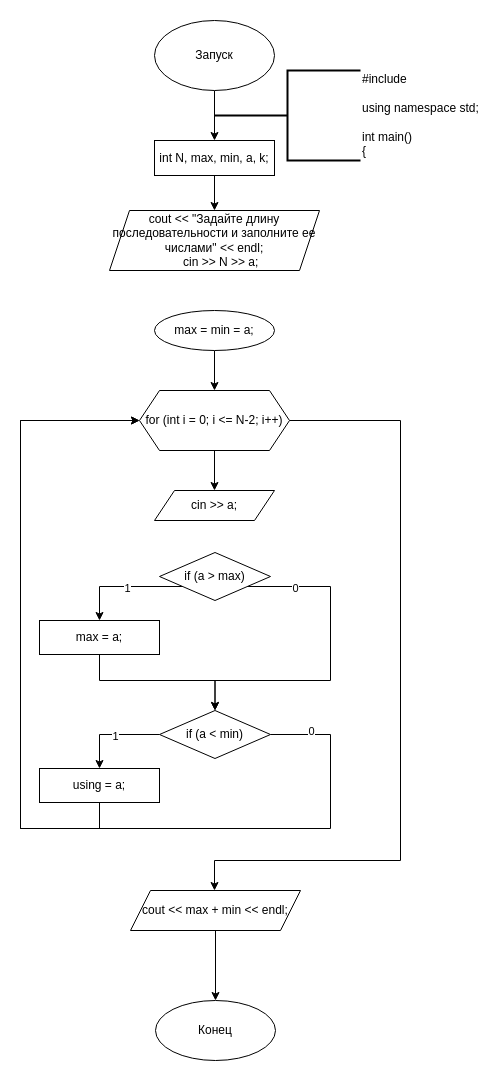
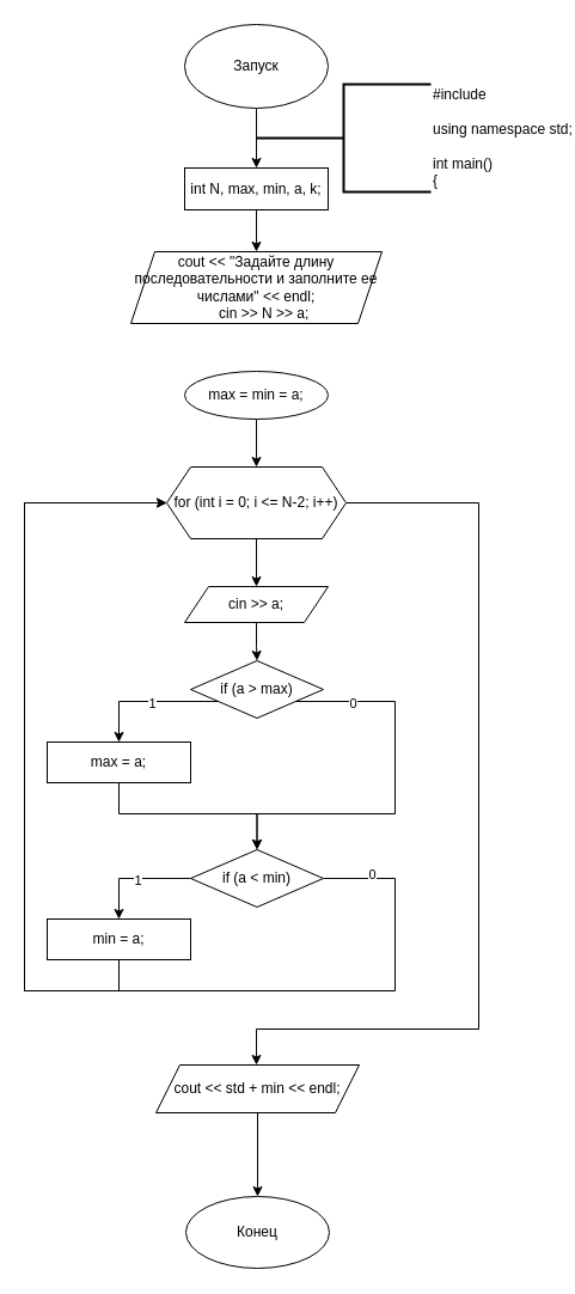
  <mxCell id="0" />
  <mxCell id="1" parent="0" />
  <mxCell id="2" value="" style="edgeStyle=orthogonalEdgeStyle;rounded=0;orthogonalLoop=1;jettySize=auto;html=1;" edge="1" parent="1" source="3" target="5"><mxGeometry relative="1" as="geometry" /></mxCell>
  <mxCell id="3" value="Запуск" style="ellipse;whiteSpace=wrap;html=1;" vertex="1" parent="1"><mxGeometry x="154" y="20" width="120" height="70" as="geometry" /></mxCell>
  <mxCell id="4" value="" style="edgeStyle=orthogonalEdgeStyle;rounded=0;orthogonalLoop=1;jettySize=auto;html=1;" edge="1" parent="1" source="5" target="6"><mxGeometry relative="1" as="geometry" /></mxCell>
  <mxCell id="5" value="int N, max, min, a, k;" style="whiteSpace=wrap;html=1;" vertex="1" parent="1"><mxGeometry x="154" y="140" width="120" height="35" as="geometry" /></mxCell>
  <mxCell id="6" value="cout &lt;&lt; &quot;Задайте длину последовательности и заполните ее числами&quot; &lt;&lt; endl;&#10;    cin &gt;&gt; N &gt;&gt; a;" style="shape=parallelogram;perimeter=parallelogramPerimeter;whiteSpace=wrap;html=1;fixedSize=1;" vertex="1" parent="1"><mxGeometry x="109" y="210" width="210" height="60" as="geometry" /></mxCell>
  <mxCell id="7" value="" style="edgeStyle=orthogonalEdgeStyle;rounded=0;orthogonalLoop=1;jettySize=auto;html=1;" edge="1" parent="1" source="8" target="11"><mxGeometry relative="1" as="geometry" /></mxCell>
  <mxCell id="8" value="max = min = a;" style="ellipse;whiteSpace=wrap;html=1;" vertex="1" parent="1"><mxGeometry x="154" y="310" width="120" height="40" as="geometry" /></mxCell>
  <mxCell id="9" value="" style="edgeStyle=orthogonalEdgeStyle;rounded=0;orthogonalLoop=1;jettySize=auto;html=1;" edge="1" parent="1" source="11" target="13"><mxGeometry relative="1" as="geometry" /></mxCell>
  <mxCell id="10" style="edgeStyle=orthogonalEdgeStyle;rounded=0;orthogonalLoop=1;jettySize=auto;html=1;" edge="1" parent="1" source="11" target="29"><mxGeometry relative="1" as="geometry"><mxPoint x="214" y="890" as="targetPoint" /><Array as="points"><mxPoint x="400" y="420" /><mxPoint x="400" y="860" /><mxPoint x="214" y="860" /></Array></mxGeometry></mxCell>
  <mxCell id="11" value="for (int i = 0; i &lt;= N-2; i++)" style="shape=hexagon;perimeter=hexagonPerimeter2;whiteSpace=wrap;html=1;fixedSize=1;" vertex="1" parent="1"><mxGeometry x="139" y="390" width="150" height="60" as="geometry" /></mxCell>
+ <mxCell id="12" value="" style="edgeStyle=orthogonalEdgeStyle;rounded=0;orthogonalLoop=1;jettySize=auto;html=1;" edge="1" parent="1" source="13" target="19"><mxGeometry relative="1" as="geometry" /></mxCell>
  <mxCell id="13" value="cin &gt;&gt; a;" style="shape=parallelogram;perimeter=parallelogramPerimeter;whiteSpace=wrap;html=1;fixedSize=1;" vertex="1" parent="1"><mxGeometry x="154" y="490" width="120" height="30" as="geometry" /></mxCell>
  <mxCell id="14" value="" style="edgeStyle=orthogonalEdgeStyle;rounded=0;orthogonalLoop=1;jettySize=auto;html=1;" edge="1" parent="1" source="19" target="20"><mxGeometry relative="1" as="geometry"><Array as="points"><mxPoint x="99" y="586" /></Array></mxGeometry></mxCell>
  <mxCell id="15" value="1" style="edgeLabel;html=1;align=center;verticalAlign=middle;resizable=0;points=[];" vertex="1" connectable="0" parent="14"><mxGeometry x="-0.051" y="1" relative="1" as="geometry"><mxPoint as="offset" /></mxGeometry></mxCell>
  <mxCell id="16" style="edgeStyle=orthogonalEdgeStyle;rounded=0;orthogonalLoop=1;jettySize=auto;html=1;" edge="1" parent="1" source="19"><mxGeometry relative="1" as="geometry"><mxPoint x="214.5" y="710" as="targetPoint" /><Array as="points"><mxPoint x="330" y="586" /><mxPoint x="330" y="680" /><mxPoint x="215" y="680" /></Array></mxGeometry></mxCell>
  <mxCell id="17" value="0" style="edgeLabel;html=1;align=center;verticalAlign=middle;resizable=0;points=[];" vertex="1" connectable="0" parent="16"><mxGeometry x="-0.7" y="-1" relative="1" as="geometry"><mxPoint as="offset" /></mxGeometry></mxCell>
  <mxCell id="18" style="edgeStyle=orthogonalEdgeStyle;rounded=0;orthogonalLoop=1;jettySize=auto;html=1;exitX=0.5;exitY=1;exitDx=0;exitDy=0;" edge="1" parent="1" source="20"><mxGeometry relative="1" as="geometry"><mxPoint x="214.5" y="710" as="targetPoint" /><Array as="points"><mxPoint x="99" y="680" /><mxPoint x="215" y="680" /></Array></mxGeometry></mxCell>
  <mxCell id="19" value="if (a &gt; max)" style="rhombus;whiteSpace=wrap;html=1;" vertex="1" parent="1"><mxGeometry x="159" y="552" width="111" height="48" as="geometry" /></mxCell>
  <mxCell id="20" value="max = a;" style="whiteSpace=wrap;html=1;" vertex="1" parent="1"><mxGeometry x="39" y="620" width="120" height="34" as="geometry" /></mxCell>
  <mxCell id="21" value="" style="edgeStyle=orthogonalEdgeStyle;rounded=0;orthogonalLoop=1;jettySize=auto;html=1;" edge="1" parent="1" source="26" target="27"><mxGeometry relative="1" as="geometry"><Array as="points"><mxPoint x="99" y="734" /></Array></mxGeometry></mxCell>
  <mxCell id="22" value="1" style="edgeLabel;html=1;align=center;verticalAlign=middle;resizable=0;points=[];" vertex="1" connectable="0" parent="21"><mxGeometry x="-0.051" y="1" relative="1" as="geometry"><mxPoint as="offset" /></mxGeometry></mxCell>
  <mxCell id="23" style="edgeStyle=orthogonalEdgeStyle;rounded=0;orthogonalLoop=1;jettySize=auto;html=1;entryX=0;entryY=0.5;entryDx=0;entryDy=0;" edge="1" parent="1" source="26" target="11"><mxGeometry relative="1" as="geometry"><mxPoint x="100" y="828" as="targetPoint" /><Array as="points"><mxPoint x="330" y="734" /><mxPoint x="330" y="828" /><mxPoint x="20" y="828" /><mxPoint x="20" y="420" /></Array></mxGeometry></mxCell>
  <mxCell id="24" value="0" style="edgeLabel;html=1;align=center;verticalAlign=middle;resizable=0;points=[];" vertex="1" connectable="0" parent="23"><mxGeometry x="-0.7" y="-1" relative="1" as="geometry"><mxPoint x="-19" y="-93" as="offset" /></mxGeometry></mxCell>
  <mxCell id="25" style="edgeStyle=orthogonalEdgeStyle;rounded=0;orthogonalLoop=1;jettySize=auto;html=1;exitX=0.5;exitY=1;exitDx=0;exitDy=0;entryX=0;entryY=0.5;entryDx=0;entryDy=0;" edge="1" parent="1" source="27" target="11"><mxGeometry relative="1" as="geometry"><mxPoint x="214.5" y="858" as="targetPoint" /><Array as="points"><mxPoint x="99" y="828" /><mxPoint x="20" y="828" /><mxPoint x="20" y="420" /></Array></mxGeometry></mxCell>
  <mxCell id="26" value="if (a &amp;lt; min)" style="rhombus;whiteSpace=wrap;html=1;" vertex="1" parent="1"><mxGeometry x="159" y="710" width="111" height="48" as="geometry" /></mxCell>
- <mxCell id="27" value="using = a;" style="whiteSpace=wrap;html=1;" vertex="1" parent="1"><mxGeometry x="39" y="768" width="120" height="34" as="geometry" /></mxCell>
+ <mxCell id="27" value="min = a;" style="whiteSpace=wrap;html=1;" vertex="1" parent="1"><mxGeometry x="39" y="768" width="120" height="34" as="geometry" /></mxCell>
  <mxCell id="28" value="" style="edgeStyle=orthogonalEdgeStyle;rounded=0;orthogonalLoop=1;jettySize=auto;html=1;" edge="1" parent="1" source="29" target="30"><mxGeometry relative="1" as="geometry" /></mxCell>
- <mxCell id="29" value="cout &lt;&lt; max + min &lt;&lt; endl;" style="shape=parallelogram;perimeter=parallelogramPerimeter;whiteSpace=wrap;html=1;fixedSize=1;" vertex="1" parent="1"><mxGeometry x="130" y="890" width="170" height="40" as="geometry" /></mxCell>
+ <mxCell id="29" value="cout &lt;&lt; std + min &lt;&lt; endl;" style="shape=parallelogram;perimeter=parallelogramPerimeter;whiteSpace=wrap;html=1;fixedSize=1;" vertex="1" parent="1"><mxGeometry x="130" y="890" width="170" height="40" as="geometry" /></mxCell>
  <mxCell id="30" value="Конец" style="ellipse;whiteSpace=wrap;html=1;" vertex="1" parent="1"><mxGeometry x="155" y="1000" width="120" height="60" as="geometry" /></mxCell>
  <mxCell id="31" value="#include &lt;br&gt;&lt;br&gt;using namespace std;&lt;br&gt;&lt;br&gt;int main()&lt;br&gt;{" style="strokeWidth=2;html=1;shape=mxgraph.flowchart.annotation_2;align=left;labelPosition=right;pointerEvents=1;" vertex="1" parent="1"><mxGeometry x="214" y="70" width="146" height="90" as="geometry" /></mxCell>
